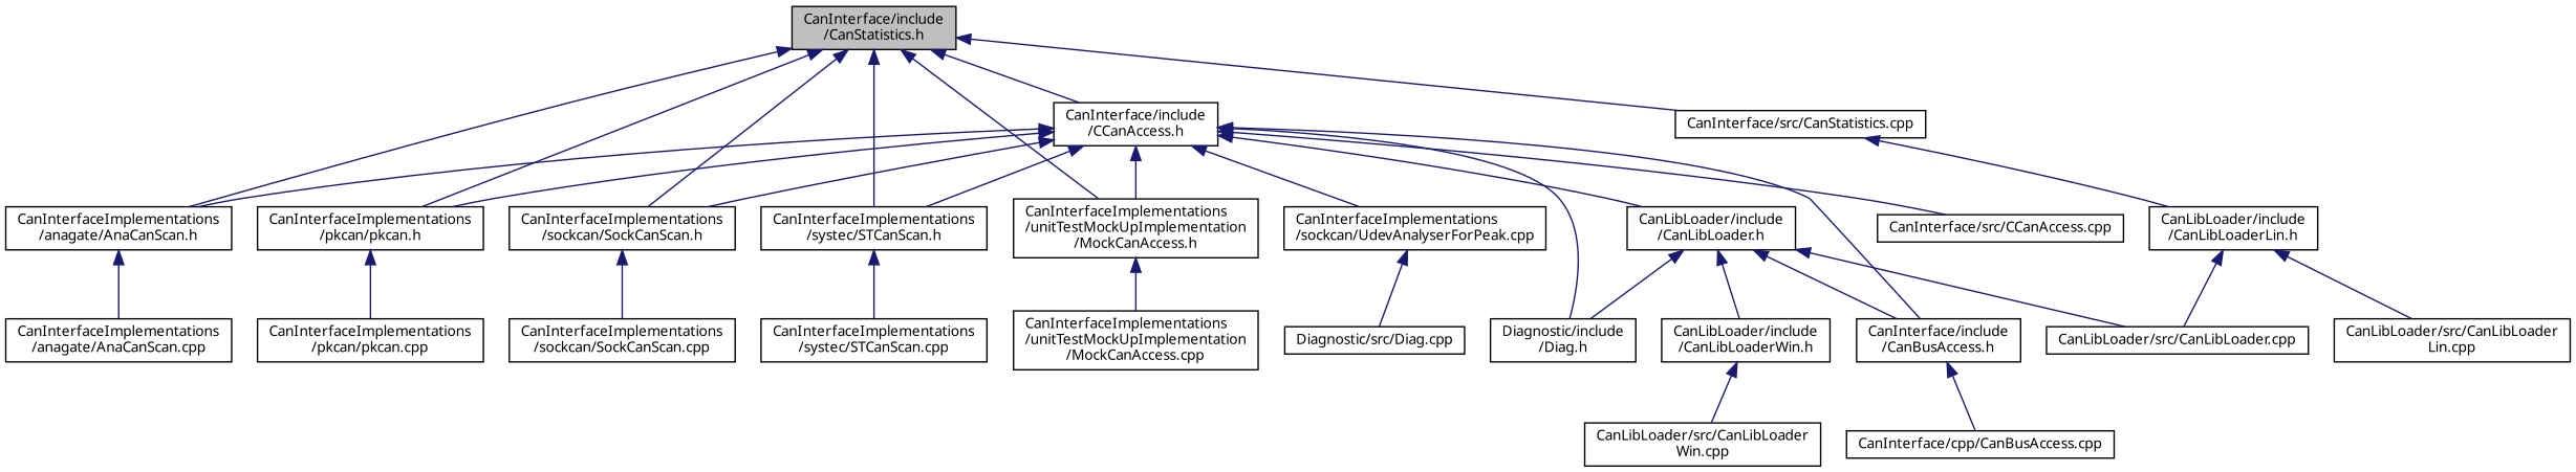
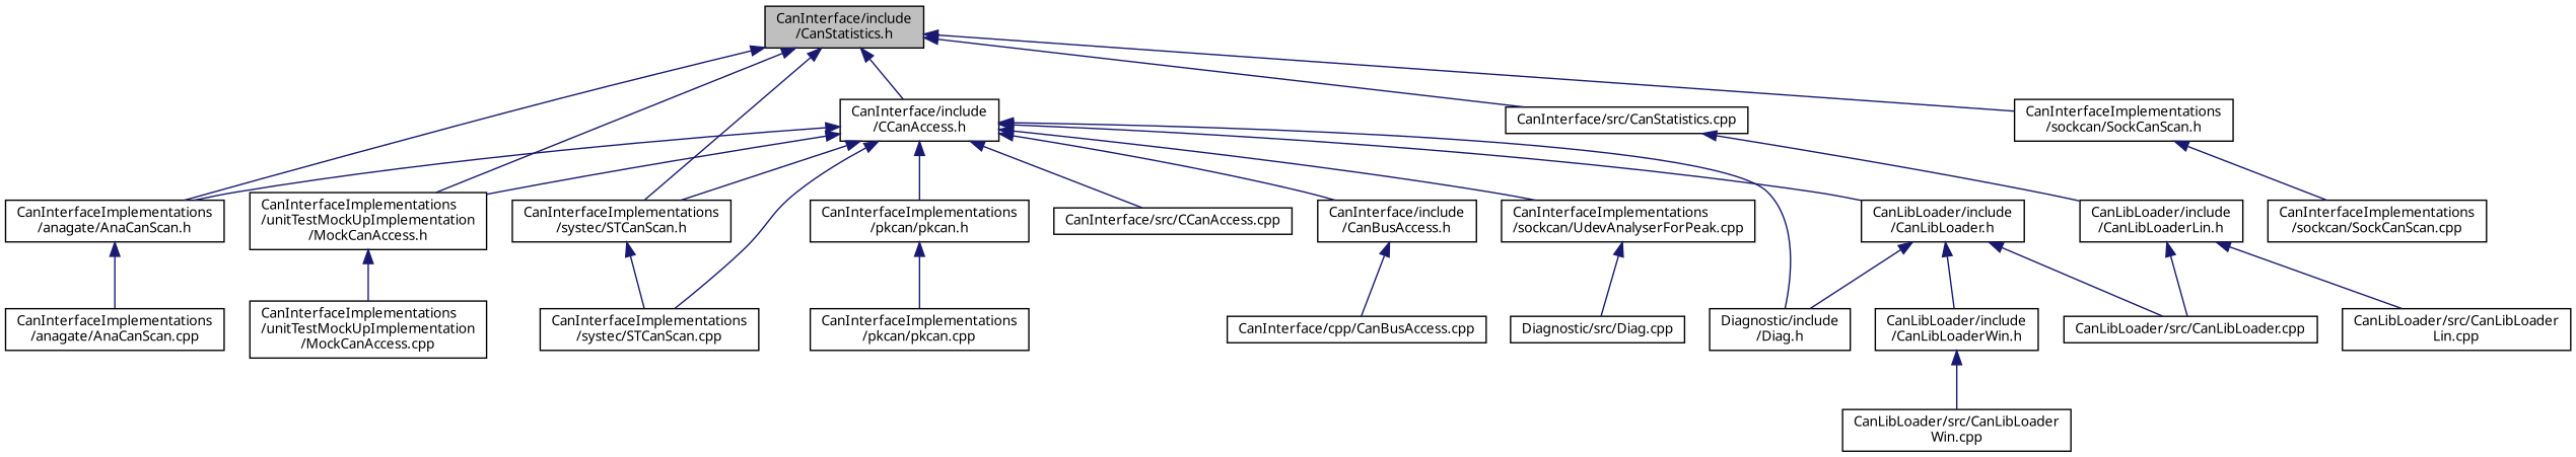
  digraph {
    fontname="Noto Sans"
    node [color=black fillcolor=white fontname="Noto Sans" fontsize=10 shape=record style=filled]
    edge [color=midnightblue dir=back fontname="Noto Sans" fontsize=10 labelfontname=Helvetica labelfontsize=10 style=solid]
    n1 [fillcolor=grey75 fontcolor=black height=0.2 label="CanInterface/include\l/CanStatistics.h" width=0.4]
    n2 [height=0.2 label="CanInterface/include\l/CCanAccess.h" width=0.4]
    n3 [height=0.2 label="CanInterfaceImplementations\l/anagate/AnaCanScan.h" width=0.4]
    n4 [height=0.2 label="CanInterfaceImplementations\l/pkcan/pkcan.h" width=0.4]
    n5 [height=0.2 label="CanInterfaceImplementations\l/sockcan/SockCanScan.h" width=0.4]
    n6 [height=0.2 label="CanInterfaceImplementations\l/systec/STCanScan.h" width=0.4]
    n7 [height=0.2 label="CanInterfaceImplementations\l/unitTestMockUpImplementation\l/MockCanAccess.h" width=0.4]
    n8 [height=0.2 label="CanInterface/src/CanStatistics.cpp" width=0.4]
    n9 [height=0.2 label="CanInterface/include\l/CanBusAccess.h" width=0.4]
    n10 [height=0.2 label="CanInterface/src/CCanAccess.cpp" width=0.4]
    n11 [height=0.2 label="CanInterfaceImplementations\l/sockcan/UdevAnalyserForPeak.cpp" width=0.4]
    n12 [height=0.2 label="CanLibLoader/include\l/CanLibLoader.h" width=0.4]
    n13 [height=0.2 label="Diagnostic/include\l/Diag.h" width=0.4]
    n14 [height=0.2 label="CanInterfaceImplementations\l/anagate/AnaCanScan.cpp" width=0.4]
    n15 [height=0.2 label="CanInterfaceImplementations\l/pkcan/pkcan.cpp" width=0.4]
    n16 [height=0.2 label="CanInterfaceImplementations\l/sockcan/SockCanScan.cpp" width=0.4]
    n17 [height=0.2 label="CanInterfaceImplementations\l/systec/STCanScan.cpp" width=0.4]
    n18 [height=0.2 label="CanInterfaceImplementations\l/unitTestMockUpImplementation\l/MockCanAccess.cpp" width=0.4]
    n19 [height=0.2 label="CanLibLoader/include\l/CanLibLoaderLin.h" width=0.4]
    n20 [height=0.2 label="CanInterface/cpp/CanBusAccess.cpp" width=0.4]
    n21 [height=0.2 label="Diagnostic/src/Diag.cpp" width=0.4]
    n22 [height=0.2 label="CanLibLoader/src/CanLibLoader.cpp" width=0.4]
    n23 [height=0.2 label="CanLibLoader/include\l/CanLibLoaderWin.h" width=0.4]
    n24 [height=0.2 label="CanLibLoader/src/CanLibLoader\lLin.cpp" width=0.4]
    n25 [height=0.2 label="CanLibLoader/src/CanLibLoader\lWin.cpp" width=0.4]
    n1 -> n2
    n1 -> n3
-   n1 -> n4
    n1 -> n5
    n1 -> n6
    n1 -> n7
    n1 -> n8
    n2 -> n3
    n2 -> n4
-   n2 -> n5
+   n2 -> n17
    n2 -> n6
    n2 -> n7
    n2 -> n9
    n2 -> n10
    n2 -> n11
    n2 -> n12
    n2 -> n13
    n3 -> n14
    n4 -> n15
    n5 -> n16
    n6 -> n17
    n7 -> n18
    n8 -> n19
    n9 -> n20
    n11 -> n21
-   n12 -> n9
    n12 -> n13
    n12 -> n22
    n12 -> n23
    n19 -> n22
    n19 -> n24
    n23 -> n25
  }
